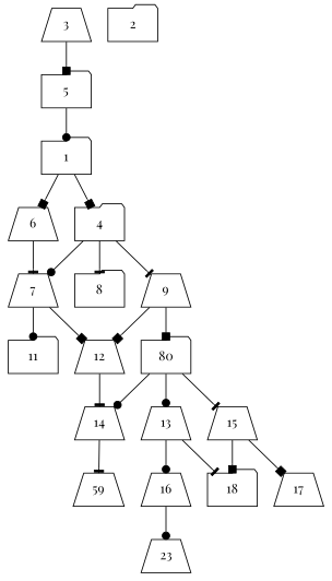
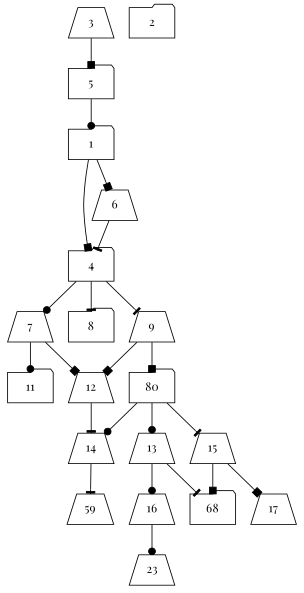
  digraph {
    fontname="Playfair Display"
    node [alpha=0.05 fontname="Playfair Display" shape=trapezium]
    edge [arrowhead=box fontname="Playfair Display"]
    1 [alpha=0.01 expect_size=14851072 shape=folder]
    4 [alpha=0.13 expect_size=30695424 shape=folder]
    6 [alpha=0.01 expect_size=8420352]
    7 [alpha=0.11 expect_size=8762368]
    8 [expect_size=7513088 shape=folder]
    9 [alpha=0.09 expect_size=13447168]
    5 [expect_size=33258496 shape=folder]
    11 [alpha=0.06 expect_size=33357824 shape=folder]
    12 [alpha=0.10 expect_size=34752512]
    n10 [alpha=0.07 expect_size=19733504 label=80 shape=folder]
    2 [expect_size=51574784 shape=folder]
    3 [alpha=0.11 expect_size=44547072]
    14 [alpha=0.14 expect_size=25486336]
    13 [alpha=0.02 expect_size=46104576]
    15 [expect_size=8297472]
    n16 [alpha=0.04 expect_size=14517248 label=59]
    16 [alpha=0.15 expect_size=19872768]
-   18 [alpha=0.10 expect_size=48982016 shape=folder]
+   18 [alpha=0.10 expect_size=48982016 shape=folder label=68]
    17 [alpha=0.17 expect_size=22975488]
    n20 [alpha=0.20 expect_size=36378624 label=23]
    1 -> 4
    1 -> 6
    4 -> 7 [arrowhead=dot]
    4 -> 8 [arrowhead=tee]
    4 -> 9 [arrowhead=tee]
-   6 -> 7 [arrowhead=tee]
+   6 -> 4 [arrowhead=tee]
    7 -> 11 [arrowhead=dot]
    7 -> 12
    9 -> 12
    9 -> n10
    5 -> 1 [arrowhead=dot]
    12 -> 14 [arrowhead=tee]
    n10 -> 14 [arrowhead=dot]
    n10 -> 13 [arrowhead=dot]
    n10 -> 15 [arrowhead=tee]
    3 -> 5
    14 -> n16 [arrowhead=tee]
    13 -> 16 [arrowhead=dot]
    13 -> 18 [arrowhead=tee]
    15 -> 18
    15 -> 17
    16 -> n20 [arrowhead=dot]
  }
